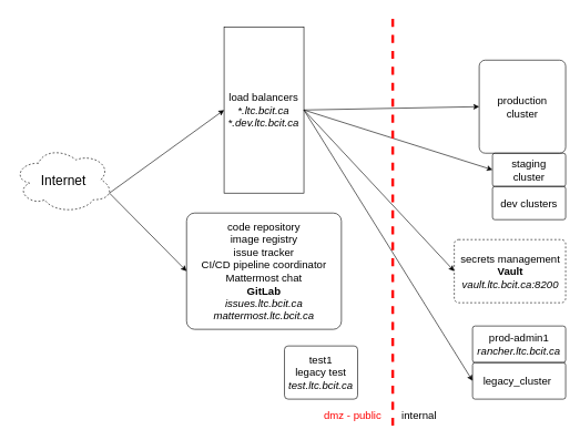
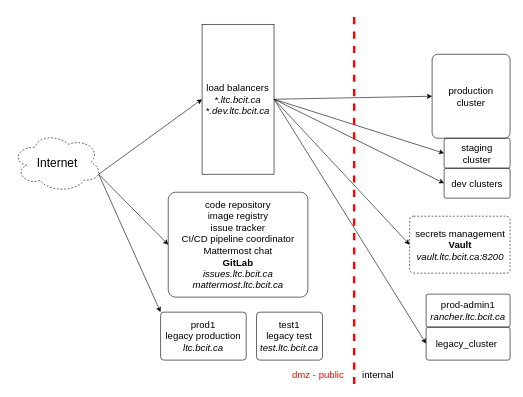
  <mxCell id="0" />
  <mxCell id="1" parent="0" />
  <mxCell id="2" value="&lt;font style=&quot;font-size: 16px&quot;&gt;production&lt;br&gt;cluster&lt;/font&gt;" style="shape=ext;margin=3;double=0;whiteSpace=wrap;html=1;align=center;fillColor=none;rounded=1;spacingRight=0;strokeColor=#000000;arcSize=7;" parent="1" vertex="1"><mxGeometry x="720" y="90" width="130" height="140" as="geometry" /></mxCell>
  <mxCell id="3" value="&lt;font style=&quot;font-size: 16px&quot;&gt;staging&lt;br&gt;cluster&lt;/font&gt;" style="shape=ext;margin=3;double=0;whiteSpace=wrap;html=1;align=center;fillColor=none;rounded=1;strokeColor=#000000;strokeWidth=1;spacingRight=0;arcSize=7;" parent="1" vertex="1"><mxGeometry x="740" y="230" width="110" height="50" as="geometry" /></mxCell>
  <mxCell id="4" style="rounded=0;orthogonalLoop=1;jettySize=auto;html=1;exitX=0.96;exitY=0.7;exitDx=0;exitDy=0;exitPerimeter=0;entryX=0;entryY=0.5;entryDx=0;entryDy=0;" parent="1" source="5" target="9" edge="1"><mxGeometry relative="1" as="geometry"><mxPoint x="153.309" y="324.645" as="targetPoint" /><mxPoint x="190" y="304" as="sourcePoint" /></mxGeometry></mxCell>
  <mxCell id="5" value="&lt;font style=&quot;font-size: 20px&quot;&gt;Internet&lt;/font&gt;" style="ellipse;shape=cloud;whiteSpace=wrap;html=1;align=center;dashed=1;" parent="1" vertex="1"><mxGeometry x="20" y="220" width="150" height="100" as="geometry" /></mxCell>
  <mxCell id="6" style="edgeStyle=none;orthogonalLoop=1;jettySize=auto;html=1;entryX=0;entryY=0.5;entryDx=0;entryDy=0;exitX=1;exitY=0.5;exitDx=0;exitDy=0;" parent="1" source="9" target="2" edge="1"><mxGeometry relative="1" as="geometry"><mxPoint x="610" y="290" as="sourcePoint" /></mxGeometry></mxCell>
  <mxCell id="7" style="edgeStyle=none;orthogonalLoop=1;jettySize=auto;html=1;exitX=1;exitY=0.5;exitDx=0;exitDy=0;entryX=0;entryY=0.5;entryDx=0;entryDy=0;" parent="1" source="9" target="3" edge="1"><mxGeometry relative="1" as="geometry"><mxPoint x="870" y="70" as="sourcePoint" /></mxGeometry></mxCell>
  <mxCell id="8" style="edgeStyle=none;orthogonalLoop=1;jettySize=auto;html=1;entryX=0;entryY=0.5;entryDx=0;entryDy=0;exitX=1;exitY=0.5;exitDx=0;exitDy=0;" parent="1" source="9" target="12" edge="1"><mxGeometry relative="1" as="geometry"><mxPoint x="640" y="310" as="sourcePoint" /></mxGeometry></mxCell>
  <mxCell id="9" value="&lt;font style=&quot;font-size: 16px&quot;&gt;load balancers&lt;br&gt;&lt;i&gt;*.ltc.bcit.ca&lt;br&gt;*.dev.ltc.bcit.ca&lt;/i&gt;&lt;/font&gt;" style="arcSize=7;whiteSpace=wrap;html=1;align=center;fillColor=none;strokeColor=#000000;rounded=0;" parent="1" vertex="1"><mxGeometry x="336.4" y="40" width="120" height="250" as="geometry" /></mxCell>
+ <mxCell id="10" style="edgeStyle=none;orthogonalLoop=1;jettySize=auto;html=1;exitX=1;exitY=0.5;exitDx=0;exitDy=0;entryX=0;entryY=0.5;entryDx=0;entryDy=0;" parent="1" source="9" target="13" edge="1"><mxGeometry relative="1" as="geometry"><mxPoint x="870" y="70" as="sourcePoint" /></mxGeometry></mxCell>
  <mxCell id="11" value="&lt;font style=&quot;font-size: 16px&quot;&gt;code repository&lt;br&gt;image registry&lt;br&gt;issue tracker&lt;br&gt;CI/CD pipeline coordinator&lt;br&gt;Mattermost chat&lt;br&gt;&lt;b&gt;GitLab&lt;/b&gt;&lt;br&gt;&lt;i&gt;issues.ltc.bcit.ca&lt;br&gt;mattermost.ltc.bcit.ca&lt;/i&gt;&lt;/font&gt;" style="rounded=1;arcSize=7;whiteSpace=wrap;html=1;align=center;fillColor=none;strokeColor=#000000;" parent="1" vertex="1"><mxGeometry x="280" y="320" width="232.8" height="175" as="geometry" /></mxCell>
  <mxCell id="12" value="&lt;font style=&quot;font-size: 16px&quot;&gt;secrets management&lt;br&gt;&lt;b&gt;Vault&lt;/b&gt;&lt;br&gt;&lt;i&gt;vault.ltc.bcit.ca:8200&lt;/i&gt;&lt;/font&gt;" style="rounded=1;arcSize=7;whiteSpace=wrap;html=1;align=center;fillColor=none;strokeColor=#000000;dashed=1;" parent="1" vertex="1"><mxGeometry x="682.5" y="360" width="167.5" height="95" as="geometry" /></mxCell>
  <mxCell id="13" value="&lt;blockquote style=&quot;margin: 0 0 0 40px ; border: none ; padding: 0px&quot;&gt;&lt;/blockquote&gt;&lt;blockquote style=&quot;margin: 0 0 0 40px ; border: none ; padding: 0px&quot;&gt;&lt;/blockquote&gt;&lt;font style=&quot;font-size: 16px&quot;&gt;dev clusters&lt;/font&gt;" style="shape=ext;margin=3;double=0;whiteSpace=wrap;html=1;align=center;fillColor=none;rounded=1;perimeterSpacing=0;labelPadding=0;noLabel=0;perimeter=rectanglePerimeter;spacingRight=0;strokeColor=#000000;arcSize=7;" parent="1" vertex="1"><mxGeometry x="740" y="280" width="110" height="50" as="geometry" /></mxCell>
  <mxCell id="14" value="legacy_cluster" style="shape=ext;margin=3;double=0;whiteSpace=wrap;html=1;align=center;fillColor=none;rounded=1;spacingRight=5;fontSize=16;strokeColor=#000000;arcSize=7;" parent="1" vertex="1"><mxGeometry x="710" y="545" width="140" height="55" as="geometry" /></mxCell>
  <mxCell id="15" value="prod-admin1&lt;br style=&quot;font-size: 16px&quot;&gt;&lt;i style=&quot;font-size: 16px&quot;&gt;rancher.ltc.bcit.ca&lt;/i&gt;" style="rounded=1;arcSize=7;whiteSpace=wrap;html=1;align=center;verticalAlign=middle;fillColor=none;strokeColor=#000000;fontSize=16;" parent="1" vertex="1"><mxGeometry x="710" y="490" width="140" height="55" as="geometry" /></mxCell>
+ <mxCell id="16" value="&lt;font style=&quot;font-size: 16px&quot;&gt;prod1&lt;br&gt;legacy production&lt;br&gt;&lt;i&gt;ltc.bcit.ca&lt;/i&gt;&lt;br&gt;&lt;/font&gt;" style="rounded=1;arcSize=7;whiteSpace=wrap;html=1;align=center;fillColor=none;strokeColor=#000000;" parent="1" vertex="1"><mxGeometry x="267.2" y="520" width="142.8" height="80" as="geometry" /></mxCell>
  <mxCell id="17" value="&lt;font style=&quot;font-size: 16px&quot;&gt;test1&lt;br&gt;legacy test&lt;br&gt;&lt;i&gt;test.ltc.bcit.ca&lt;/i&gt;&lt;/font&gt;" style="rounded=1;arcSize=7;whiteSpace=wrap;html=1;align=center;fillColor=none;strokeColor=#000000;" parent="1" vertex="1"><mxGeometry x="427.2" y="520" width="110" height="80" as="geometry" /></mxCell>
  <mxCell id="18" style="rounded=0;orthogonalLoop=1;jettySize=auto;html=1;exitX=0.96;exitY=0.7;exitDx=0;exitDy=0;exitPerimeter=0;entryX=0;entryY=0.5;entryDx=0;entryDy=0;" parent="1" source="5" target="11" edge="1"><mxGeometry relative="1" as="geometry"><mxPoint x="257.2" y="235" as="targetPoint" /><mxPoint x="190" y="304" as="sourcePoint" /><Array as="points" /></mxGeometry></mxCell>
+ <mxCell id="19" style="rounded=0;orthogonalLoop=1;jettySize=auto;html=1;exitX=0.96;exitY=0.7;exitDx=0;exitDy=0;exitPerimeter=0;entryX=0;entryY=0;entryDx=0;entryDy=0;" parent="1" source="5" target="16" edge="1"><mxGeometry relative="1" as="geometry"><mxPoint x="307.2" y="437.5" as="targetPoint" /><mxPoint x="190" y="304" as="sourcePoint" /><Array as="points" /></mxGeometry></mxCell>
  <mxCell id="20" style="edgeStyle=none;orthogonalLoop=1;jettySize=auto;html=1;entryX=0;entryY=0.5;entryDx=0;entryDy=0;exitX=1;exitY=0.5;exitDx=0;exitDy=0;" parent="1" source="9" target="14" edge="1"><mxGeometry relative="1" as="geometry"><mxPoint x="390" y="195" as="sourcePoint" /><mxPoint x="682.5" y="287.5" as="targetPoint" /></mxGeometry></mxCell>
  <mxCell id="21" value="" style="endArrow=none;html=1;rounded=0;fontSize=16;fontColor=#FF0000;strokeColor=#FF0000;strokeWidth=4;dashed=1;" parent="1" edge="1"><mxGeometry width="50" height="50" relative="1" as="geometry"><mxPoint x="590" y="640" as="sourcePoint" /><mxPoint x="590" y="20" as="targetPoint" /></mxGeometry></mxCell>
  <mxCell id="22" value="&lt;font color=&quot;#ff0000&quot;&gt;dmz - public&lt;/font&gt;" style="text;html=1;strokeColor=none;fillColor=none;align=center;verticalAlign=middle;whiteSpace=wrap;rounded=0;fontSize=16;fontColor=#000000;" parent="1" vertex="1"><mxGeometry x="480" y="610" width="100" height="30" as="geometry" /></mxCell>
  <mxCell id="23" value="internal" style="text;html=1;strokeColor=none;fillColor=none;align=center;verticalAlign=middle;whiteSpace=wrap;rounded=0;fontSize=16;fontColor=#000000;" parent="1" vertex="1"><mxGeometry y="610" width="60" height="30" as="geometry" x="600" /></mxCell>
